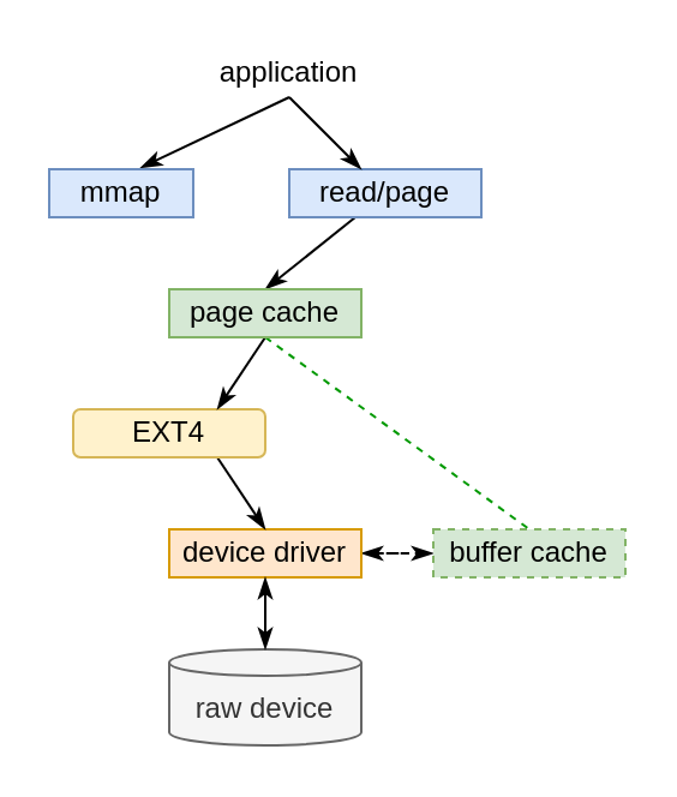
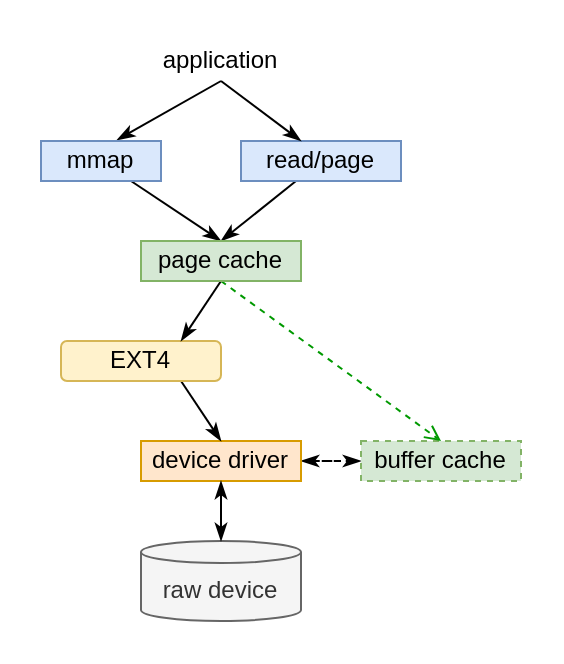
  <mxCell id="0" />
  <mxCell id="1" parent="0" />
  <mxCell id="2" style="rounded=0;orthogonalLoop=1;jettySize=auto;html=1;entryX=0.5;entryY=0;entryDx=0;entryDy=0;endArrow=classicThin;endFill=1;" parent="1" source="3" target="18" edge="1"><mxGeometry relative="1" as="geometry"><mxPoint x="110" y="110" as="targetPoint" /></mxGeometry></mxCell>
  <mxCell id="3" value="read/page" style="rounded=0;whiteSpace=wrap;html=1;fillColor=#dae8fc;strokeColor=#6c8ebf;" parent="1" vertex="1"><mxGeometry x="120" y="70" width="80" height="20" as="geometry" /></mxCell>
  <mxCell id="4" style="edgeStyle=orthogonalEdgeStyle;rounded=0;orthogonalLoop=1;jettySize=auto;html=1;entryX=0;entryY=0.5;entryDx=0;entryDy=0;startArrow=classicThin;startFill=1;endArrow=classicThin;endFill=1;dashed=1;" parent="1" source="5" target="6" edge="1"><mxGeometry relative="1" as="geometry" /></mxCell>
  <mxCell id="5" value="device driver" style="rounded=0;whiteSpace=wrap;html=1;fillColor=#ffe6cc;strokeColor=#d79b00;" parent="1" vertex="1"><mxGeometry x="70" y="220" width="80" height="20" as="geometry" /></mxCell>
  <mxCell id="6" value="buffer cache" style="rounded=0;whiteSpace=wrap;html=1;fillColor=#d5e8d4;strokeColor=#82b366;dashed=1;" parent="1" vertex="1"><mxGeometry x="180" y="220" width="80" height="20" as="geometry" /></mxCell>
  <mxCell id="7" style="rounded=0;orthogonalLoop=1;jettySize=auto;html=1;exitX=0.5;exitY=1;exitDx=0;exitDy=0;entryX=0.633;entryY=-0.027;entryDx=0;entryDy=0;endArrow=classicThin;endFill=1;entryPerimeter=0;" parent="1" source="9" target="11" edge="1"><mxGeometry relative="1" as="geometry" /></mxCell>
  <mxCell id="8" style="rounded=0;orthogonalLoop=1;jettySize=auto;html=1;exitX=0.5;exitY=1;exitDx=0;exitDy=0;endArrow=classicThin;endFill=1;" parent="1" source="9" edge="1"><mxGeometry relative="1" as="geometry"><mxPoint x="150" y="70" as="targetPoint" /></mxGeometry></mxCell>
- <mxCell id="9" value="application" style="text;html=1;align=center;verticalAlign=middle;whiteSpace=wrap;rounded=0;" parent="1" vertex="1"><mxGeometry x="80" y="20" width="80" height="20" as="geometry" /></mxCell>
+ <mxCell id="9" value="application" style="text;html=1;align=center;verticalAlign=middle;whiteSpace=wrap;rounded=0;" parent="1" vertex="1"><mxGeometry x="70" y="20" width="80" height="20" as="geometry" /></mxCell>
+ <mxCell id="10" style="rounded=0;orthogonalLoop=1;jettySize=auto;html=1;entryX=0.5;entryY=0;entryDx=0;entryDy=0;endArrow=classicThin;endFill=1;" parent="1" source="11" target="18" edge="1"><mxGeometry relative="1" as="geometry"><mxPoint x="110" y="110" as="targetPoint" /></mxGeometry></mxCell>
  <mxCell id="11" value="mmap" style="rounded=0;whiteSpace=wrap;html=1;fillColor=#dae8fc;strokeColor=#6c8ebf;" parent="1" vertex="1"><mxGeometry x="20" y="70" width="60" height="20" as="geometry" /></mxCell>
  <mxCell id="12" value="raw device" style="shape=cylinder3;whiteSpace=wrap;html=1;boundedLbl=1;backgroundOutline=1;size=5.524;fillColor=#f5f5f5;fontColor=#333333;strokeColor=#666666;" parent="1" vertex="1"><mxGeometry x="70" y="270" width="80" height="40" as="geometry" /></mxCell>
  <mxCell id="13" style="edgeStyle=orthogonalEdgeStyle;rounded=0;orthogonalLoop=1;jettySize=auto;html=1;entryX=0.5;entryY=0;entryDx=0;entryDy=0;entryPerimeter=0;startArrow=classicThin;startFill=1;endArrow=classicThin;endFill=1;" parent="1" source="5" target="12" edge="1"><mxGeometry relative="1" as="geometry" /></mxCell>
  <mxCell id="14" style="rounded=0;orthogonalLoop=1;jettySize=auto;html=1;entryX=0.5;entryY=0;entryDx=0;entryDy=0;endArrow=classicThin;endFill=1;exitX=0.75;exitY=1;exitDx=0;exitDy=0;" parent="1" source="15" target="5" edge="1"><mxGeometry relative="1" as="geometry" /></mxCell>
  <mxCell id="15" value="EXT4" style="rounded=1;whiteSpace=wrap;html=1;fillColor=#fff2cc;strokeColor=#d6b656;" parent="1" vertex="1"><mxGeometry x="30" y="170" width="80" height="20" as="geometry" /></mxCell>
  <mxCell id="16" style="rounded=0;orthogonalLoop=1;jettySize=auto;html=1;entryX=0.75;entryY=0;entryDx=0;entryDy=0;exitX=0.5;exitY=1;exitDx=0;exitDy=0;endArrow=classicThin;endFill=1;startArrow=none;startFill=0;" parent="1" source="18" target="15" edge="1"><mxGeometry relative="1" as="geometry" /></mxCell>
- <mxCell id="17" style="rounded=0;orthogonalLoop=1;jettySize=auto;html=1;dashed=1;endArrow=none;endFill=0;entryX=0.5;entryY=0;entryDx=0;entryDy=0;exitX=0.5;exitY=1;exitDx=0;exitDy=0;strokeColor=#009900;" parent="1" source="18" target="6" edge="1"><mxGeometry relative="1" as="geometry" /></mxCell>
+ <mxCell id="17" style="rounded=0;orthogonalLoop=1;jettySize=auto;html=1;dashed=1;endArrow=open;endFill=0;entryX=0.5;entryY=0;entryDx=0;entryDy=0;exitX=0.5;exitY=1;exitDx=0;exitDy=0;strokeColor=#009900;" parent="1" source="18" target="6" edge="1"><mxGeometry relative="1" as="geometry" /></mxCell>
  <mxCell id="18" value="page cache" style="rounded=0;whiteSpace=wrap;html=1;fillColor=#d5e8d4;strokeColor=#82b366;" parent="1" vertex="1"><mxGeometry x="70" y="120" width="80" height="20" as="geometry" /></mxCell>
